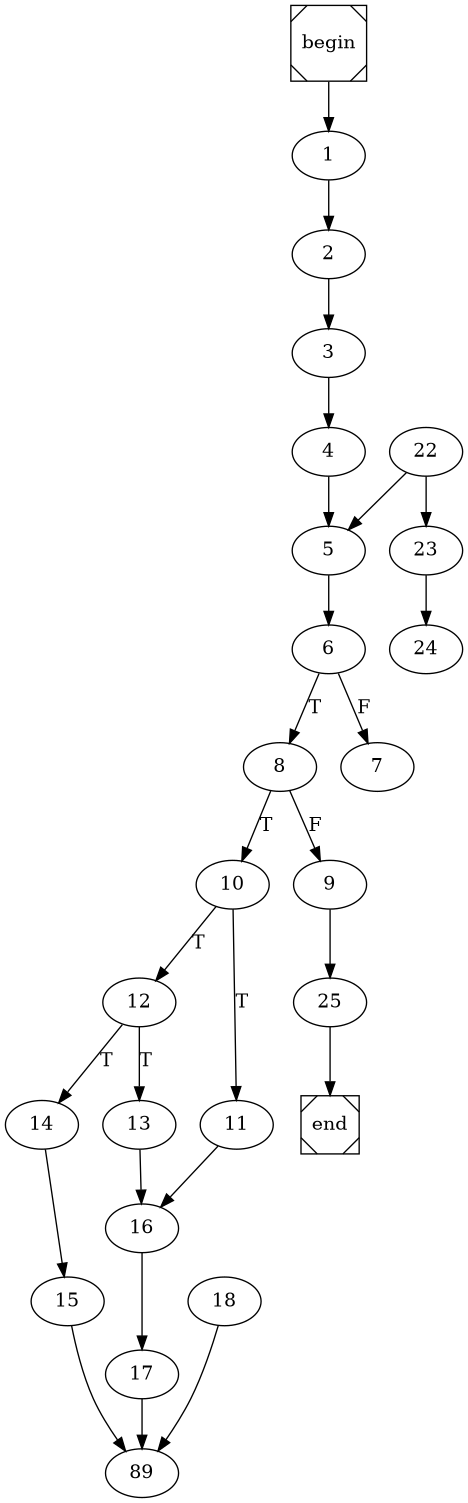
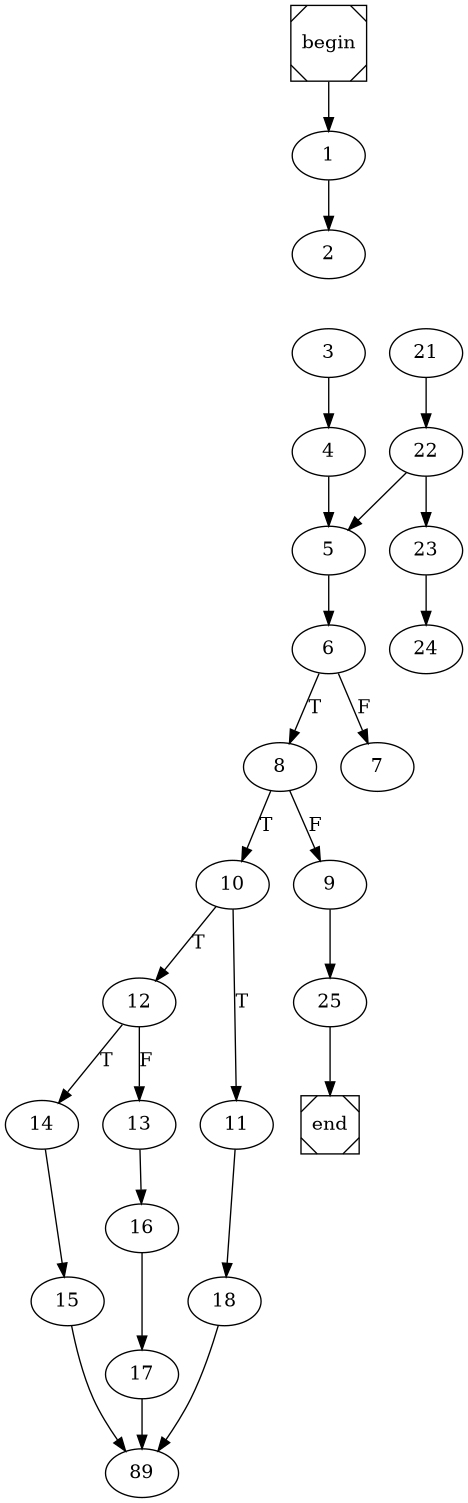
  digraph {
    begin [shape=Msquare]
    1
    2
    end [shape=Msquare]
    3
    4
    5
    6
    8
    7
    10
    9
    12
    11
    25
    14
    13
    18
    15
    16
    n21 [label=89]
    17
+   21
    22
    23
    24
    begin -> 1
    1 -> 2
-   2 -> 3
    3 -> 4
    4 -> 5
    5 -> 6
    6 -> 8 [label=T]
    6 -> 7 [label=F]
    8 -> 10 [label=T]
    8 -> 9 [label=F]
    10 -> 12 [label=T]
    10 -> 11 [label=T]
    9 -> 25
    12 -> 14 [label=T]
-   12 -> 13 [label=T]
-   11 -> 16
+   12 -> 13 [label=F]
+   11 -> 18
    25 -> end
    14 -> 15
    13 -> 16
    18 -> n21
    15 -> n21
    16 -> 17
    17 -> n21
+   21 -> 22
    22 -> 5
    22 -> 23
    23 -> 24
  }
